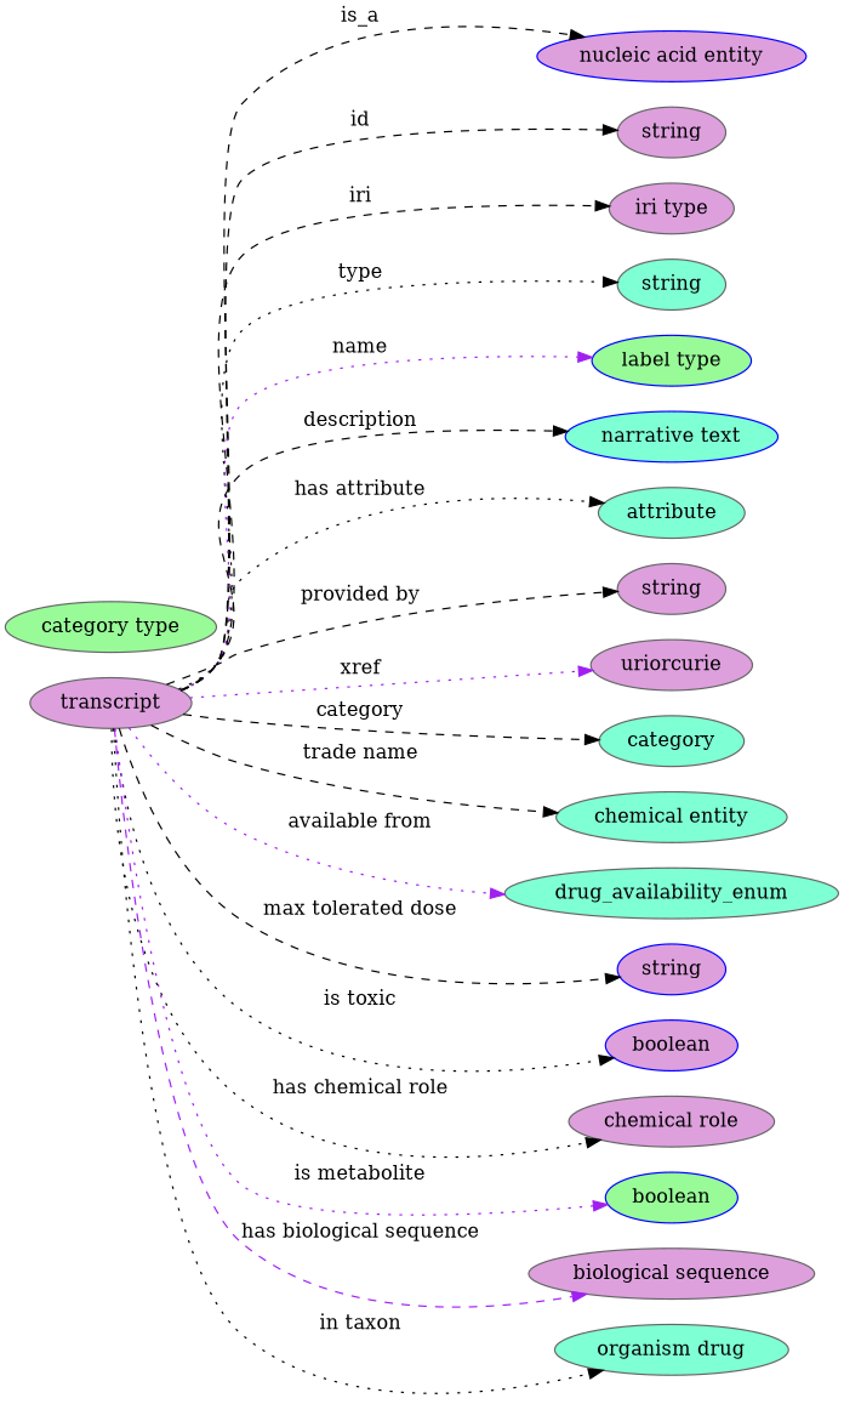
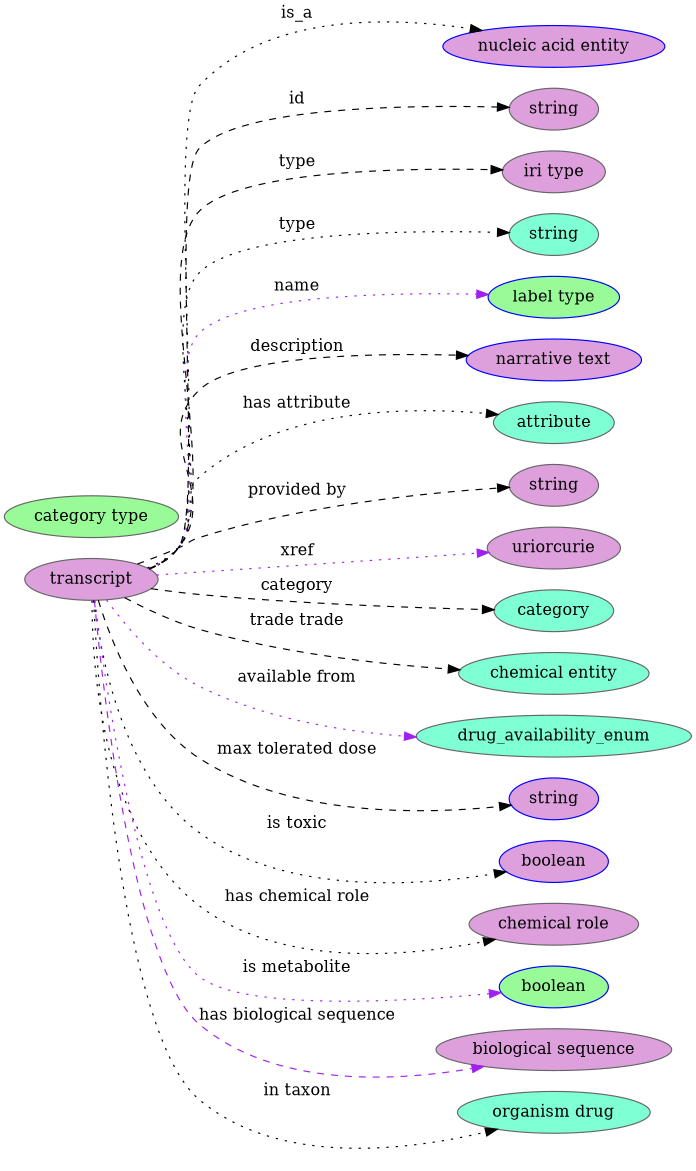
  digraph {
    rankdir=LR
    node [color=gray40 fillcolor=plum style=filled]
    edge [color=black style=dotted]
    n1 [height=0.5 label=transcript width=1.5887]
    "nucleic acid entity" [color=blue height=0.5 width=2.6539]
    n3 [height=0.5 label=string width=1.0652]
    n4 [height=0.5 label="iri type" width=1.2277]
    n5 [fillcolor=aquamarine height=0.5 label=string width=1.0652]
    n6 [color=blue fillcolor=palegreen height=0.5 label="label type" width=1.5707]
-   n7 [color=blue fillcolor=aquamarine height=0.5 label="narrative text" width=2.0943]
+   n7 [color=blue height=0.5 label="narrative text" width=2.0943]
    n8 [fillcolor=aquamarine height=0.5 label=attribute width=1.4443]
    n9 [height=0.5 label=string width=1.0652]
    n10 [height=0.5 label=uriorcurie width=1.5887]
    category [fillcolor=aquamarine height=0.5 width=1.4263]
    n12 [fillcolor=aquamarine height=0.5 label="chemical entity" width=2.2748]
    n13 [fillcolor=aquamarine height=0.5 label=drug_availability_enum width=3.2858]
    n14 [color=blue height=0.5 label=string width=1.0652]
    n15 [color=blue height=0.5 label=boolean width=1.2999]
    n16 [height=0.5 label="chemical role" width=2.022]
    n17 [color=blue fillcolor=palegreen height=0.5 label=boolean width=1.2999]
    n18 [height=0.5 label="biological sequence" width=2.8164]
    n19 [fillcolor=aquamarine height=0.5 label="organism drug" width=2.3109]
    n20 [fillcolor=palegreen height=0.5 label="category type" width=2.0762]
-   n1 -> "nucleic acid entity" [label=is_a style=dashed]
+   n1 -> "nucleic acid entity" [label=is_a]
    n1 -> n3 [label=id style=dashed]
-   n1 -> n4 [label=iri style=dashed]
+   n1 -> n4 [label=type style=dashed]
    n1 -> n5 [label=type]
    n1 -> n6 [color=purple label=name]
    n1 -> n7 [label=description style=dashed]
    n1 -> n8 [label="has attribute"]
    n1 -> n9 [label="provided by" style=dashed]
    n1 -> n10 [color=purple label=xref]
    n1 -> category [label=category style=dashed]
-   n1 -> n12 [label="trade name" style=dashed]
+   n1 -> n12 [label="trade trade" style=dashed]
    n1 -> n13 [color=purple label="available from"]
    n1 -> n14 [label="max tolerated dose" style=dashed]
    n1 -> n15 [label="is toxic"]
    n1 -> n16 [label="has chemical role"]
    n1 -> n17 [color=purple label="is metabolite"]
    n1 -> n18 [color=purple label="has biological sequence" style=dashed]
    n1 -> n19 [label="in taxon"]
  }
